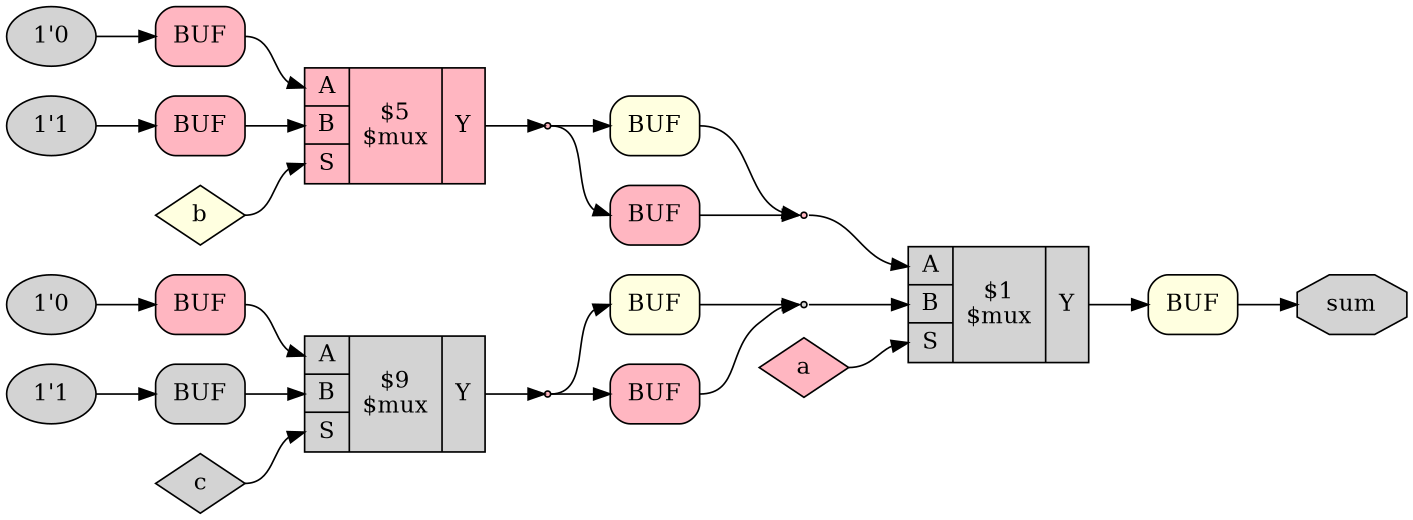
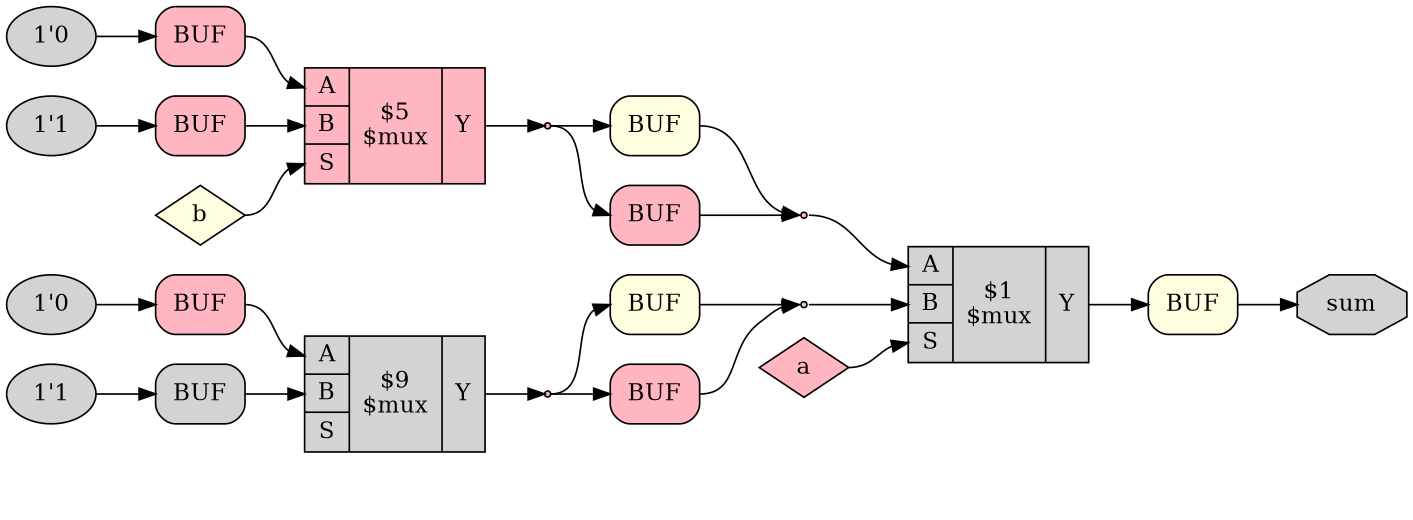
  digraph {
    rankdir=LR
    remincross=true
    node [shape=box style=filled fillcolor=lightgrey]
    edge [color=black headport="w:w" tailport=e]
    n10 [color=black fontcolor=black label=sum shape=octagon]
-   n11 [color=black fontcolor=black label=c shape=diamond]
    c18 [label="{{<p14> A|<p15> B|<p16> S}|$9\n$mux|{<p17> Y}}" shape=record]
    n12 [color=black fontcolor=black label=b shape=diamond fillcolor=lightyellow]
    c19 [label="{{<p14> A|<p15> B|<p16> S}|$5\n$mux|{<p17> Y}}" shape=record fillcolor=lightpink]
    n13 [color=black fontcolor=black label=a shape=diamond fillcolor=lightpink]
    c20 [label="{{<p14> A|<p15> B|<p16> S}|$1\n$mux|{<p17> Y}}" shape=record]
    n3 [shape=point fillcolor=lightpink]
    n6 [shape=point fillcolor=lightpink]
    x3 [label=BUF style="rounded,filled" fillcolor=lightyellow]
    v0 [label="1'0" shape=""]
    x1 [label=BUF style="rounded,filled" fillcolor=lightpink]
    x2 [label=BUF style="rounded,filled" fillcolor=lightyellow]
    n8 [shape=point fillcolor=lightpink]
    v4 [label="1'1" shape=""]
    x5 [label=BUF style="rounded,filled" fillcolor=lightpink]
    x6 [label=BUF style="rounded,filled" fillcolor=lightpink]
    v7 [label="1'0" shape=""]
    x8 [label=BUF style="rounded,filled" fillcolor=lightpink]
    x9 [label=BUF style="rounded,filled" fillcolor=lightyellow]
    n7 [shape=point]
    v10 [label="1'1" shape=""]
    x11 [label=BUF style="rounded,filled"]
    x12 [label=BUF style="rounded,filled" fillcolor=lightpink]
-   n11 -> c18 [headport="p16:w"]
    c18 -> n3 [headport=w tailport="p17:e"]
    n12 -> c19 [headport="p16:w"]
    c19 -> n6 [headport=w tailport="p17:e"]
    n13 -> c20 [headport="p16:w"]
    c20 -> x3 [tailport="p17:e"]
    n3 -> x9
    n3 -> x12
    n6 -> x2
    n6 -> x6
    x3 -> n10 [headport=w tailport="e:e"]
    v0 -> x1
    x1 -> c19 [headport="p14:w" tailport="e:e"]
    x2 -> n8 [headport=w tailport="e:e"]
    n8 -> c20 [headport="p14:w"]
    v4 -> x5
    x5 -> c19 [headport="p15:w" tailport="e:e"]
    x6 -> n8 [headport=w tailport="e:e"]
    v7 -> x8
    x8 -> c18 [headport="p14:w" tailport="e:e"]
    x9 -> n7 [headport=w tailport="e:e"]
    n7 -> c20 [headport="p15:w"]
    v10 -> x11
    x11 -> c18 [headport="p15:w" tailport="e:e"]
    x12 -> n7 [headport=w tailport="e:e"]
  }
